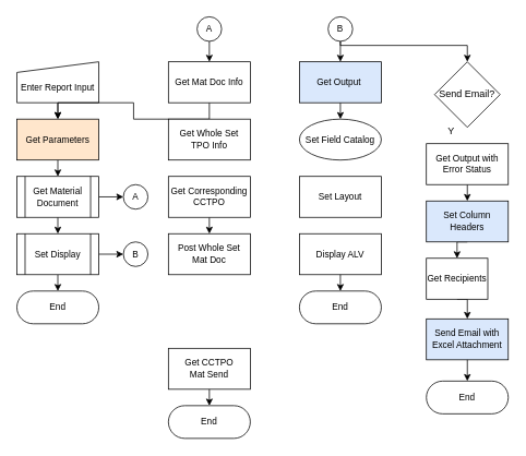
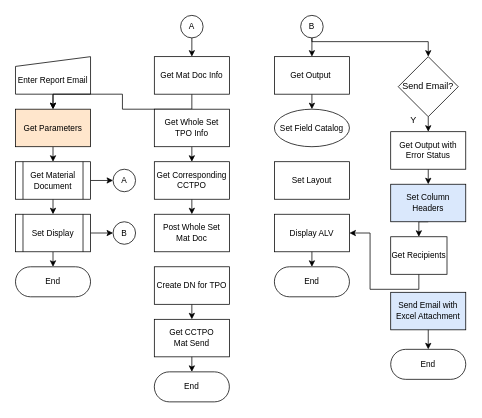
  <mxCell id="0" />
  <mxCell id="1" parent="0" />
  <mxCell id="2" style="edgeStyle=orthogonalEdgeStyle;rounded=0;orthogonalLoop=1;jettySize=auto;html=1;exitX=0.5;exitY=1;exitDx=0;exitDy=0;entryX=0.5;entryY=0;entryDx=0;entryDy=0;" parent="1" source="3" target="5" edge="1"><mxGeometry relative="1" as="geometry" /></mxCell>
- <mxCell id="3" value="&lt;br&gt;Enter Report Input" style="shape=manualInput;whiteSpace=wrap;html=1;fontSize=11;size=13;" parent="1" vertex="1"><mxGeometry x="20" y="75" width="100" height="50" as="geometry" /></mxCell>
+ <mxCell id="3" value="&lt;br&gt;Enter Report Email" style="shape=manualInput;whiteSpace=wrap;html=1;fontSize=11;size=13;" parent="1" vertex="1"><mxGeometry x="20" y="75" width="100" height="50" as="geometry" /></mxCell>
  <mxCell id="4" style="edgeStyle=orthogonalEdgeStyle;rounded=0;orthogonalLoop=1;jettySize=auto;html=1;exitX=0.5;exitY=1;exitDx=0;exitDy=0;entryX=0.5;entryY=0;entryDx=0;entryDy=0;" parent="1" source="5" edge="1"><mxGeometry relative="1" as="geometry"><mxPoint x="70" y="215" as="targetPoint" /></mxGeometry></mxCell>
  <mxCell id="5" value="Get Parameters" style="whiteSpace=wrap;html=1;strokeWidth=1;fontSize=11;fillColor=#ffe6cc;" parent="1" vertex="1"><mxGeometry x="20" y="145" width="100" height="50" as="geometry" /></mxCell>
  <mxCell id="6" style="edgeStyle=orthogonalEdgeStyle;rounded=0;orthogonalLoop=1;jettySize=auto;html=1;exitX=0.5;exitY=1;exitDx=0;exitDy=0;entryX=0.5;entryY=0;entryDx=0;entryDy=0;" parent="1" edge="1"><mxGeometry relative="1" as="geometry"><mxPoint x="70" y="265" as="sourcePoint" /><mxPoint x="70" y="285" as="targetPoint" /></mxGeometry></mxCell>
  <mxCell id="7" style="edgeStyle=orthogonalEdgeStyle;rounded=0;orthogonalLoop=1;jettySize=auto;html=1;exitX=1;exitY=0.5;exitDx=0;exitDy=0;entryX=0;entryY=0.5;entryDx=0;entryDy=0;" parent="1" target="24" edge="1"><mxGeometry relative="1" as="geometry"><mxPoint x="120" y="310" as="sourcePoint" /></mxGeometry></mxCell>
  <mxCell id="8" value="End" style="html=1;dashed=0;whiteSpace=wrap;shape=mxgraph.dfd.start;fontSize=11;" parent="1" vertex="1"><mxGeometry x="20" y="355" width="100" height="40" as="geometry" /></mxCell>
  <mxCell id="9" style="edgeStyle=orthogonalEdgeStyle;rounded=0;orthogonalLoop=1;jettySize=auto;html=1;exitX=0.5;exitY=1;exitDx=0;exitDy=0;entryX=0.5;entryY=0.5;entryDx=0;entryDy=-20;entryPerimeter=0;" parent="1" target="8" edge="1"><mxGeometry relative="1" as="geometry"><mxPoint x="70" y="335" as="sourcePoint" /></mxGeometry></mxCell>
  <mxCell id="10" style="edgeStyle=orthogonalEdgeStyle;rounded=0;orthogonalLoop=1;jettySize=auto;html=1;exitX=1;exitY=0.5;exitDx=0;exitDy=0;entryX=0;entryY=0.5;entryDx=0;entryDy=0;" parent="1" source="11" target="12" edge="1"><mxGeometry relative="1" as="geometry" /></mxCell>
  <mxCell id="11" value="&lt;font style=&quot;font-size: 11px;&quot;&gt;Get Material Document&lt;/font&gt;" style="shape=process;whiteSpace=wrap;html=1;backgroundOutline=1;" parent="1" vertex="1"><mxGeometry x="20" y="215" width="100" height="50" as="geometry" /></mxCell>
  <mxCell id="12" value="&lt;font style=&quot;font-size: 11px;&quot;&gt;A&lt;/font&gt;" style="ellipse;whiteSpace=wrap;html=1;aspect=fixed;" parent="1" vertex="1"><mxGeometry x="150" y="225" width="30" height="30" as="geometry" /></mxCell>
  <mxCell id="13" style="edgeStyle=orthogonalEdgeStyle;rounded=0;orthogonalLoop=1;jettySize=auto;html=1;exitX=0.5;exitY=1;exitDx=0;exitDy=0;entryX=0.5;entryY=0;entryDx=0;entryDy=0;" parent="1" source="14" target="16" edge="1"><mxGeometry relative="1" as="geometry" /></mxCell>
  <mxCell id="14" value="&lt;font style=&quot;font-size: 11px;&quot;&gt;A&lt;/font&gt;" style="ellipse;whiteSpace=wrap;html=1;aspect=fixed;" parent="1" vertex="1"><mxGeometry x="240" y="20" width="30" height="30" as="geometry" /></mxCell>
  <mxCell id="15" style="edgeStyle=orthogonalEdgeStyle;rounded=0;orthogonalLoop=1;jettySize=auto;html=1;exitX=0.5;exitY=1;exitDx=0;exitDy=0;" parent="1" source="16" target="5" edge="1"><mxGeometry relative="1" as="geometry" /></mxCell>
  <mxCell id="16" value="Get Mat Doc Info" style="whiteSpace=wrap;html=1;strokeWidth=1;fontSize=11;" parent="1" vertex="1"><mxGeometry x="205" y="75" width="100" height="50" as="geometry" /></mxCell>
+ <mxCell id="17" style="edgeStyle=orthogonalEdgeStyle;rounded=0;orthogonalLoop=1;jettySize=auto;html=1;exitX=0.5;exitY=1;exitDx=0;exitDy=0;entryX=0.5;entryY=0;entryDx=0;entryDy=0;" parent="1" source="18" target="20" edge="1"><mxGeometry relative="1" as="geometry" /></mxCell>
  <mxCell id="18" value="Get Whole Set &lt;br&gt;TPO Info" style="whiteSpace=wrap;html=1;strokeWidth=1;fontSize=11;" parent="1" vertex="1"><mxGeometry x="205" y="145" width="100" height="50" as="geometry" /></mxCell>
  <mxCell id="19" style="edgeStyle=orthogonalEdgeStyle;rounded=0;orthogonalLoop=1;jettySize=auto;html=1;exitX=0.5;exitY=1;exitDx=0;exitDy=0;entryX=0.5;entryY=0;entryDx=0;entryDy=0;" parent="1" source="20" target="21" edge="1"><mxGeometry relative="1" as="geometry" /></mxCell>
  <mxCell id="20" value="Get Corresponding CCTPO" style="whiteSpace=wrap;html=1;strokeWidth=1;fontSize=11;" parent="1" vertex="1"><mxGeometry x="205" y="215" width="100" height="50" as="geometry" /></mxCell>
  <mxCell id="21" value="Post Whole Set &lt;br&gt;Mat Doc" style="whiteSpace=wrap;html=1;strokeWidth=1;fontSize=11;" parent="1" vertex="1"><mxGeometry x="205" y="285" width="100" height="50" as="geometry" /></mxCell>
+ <mxCell id="22" style="edgeStyle=orthogonalEdgeStyle;rounded=0;orthogonalLoop=1;jettySize=auto;html=1;exitX=0.5;exitY=1;exitDx=0;exitDy=0;entryX=0.5;entryY=0;entryDx=0;entryDy=0;" parent="1" source="23" target="36" edge="1"><mxGeometry relative="1" as="geometry" /></mxCell>
+ <mxCell id="23" value="Create DN for TPO" style="whiteSpace=wrap;html=1;strokeWidth=1;fontSize=11;" parent="1" vertex="1"><mxGeometry x="205" y="355" width="100" height="50" as="geometry" /></mxCell>
  <mxCell id="24" value="&lt;font style=&quot;font-size: 11px;&quot;&gt;B&lt;/font&gt;" style="ellipse;whiteSpace=wrap;html=1;aspect=fixed;" parent="1" vertex="1"><mxGeometry x="150" y="295" width="30" height="30" as="geometry" /></mxCell>
  <mxCell id="25" style="edgeStyle=orthogonalEdgeStyle;rounded=0;orthogonalLoop=1;jettySize=auto;html=1;exitX=0.5;exitY=1;exitDx=0;exitDy=0;entryX=0.5;entryY=0;entryDx=0;entryDy=0;" parent="1" source="27" target="29" edge="1"><mxGeometry relative="1" as="geometry" /></mxCell>
  <mxCell id="26" style="edgeStyle=orthogonalEdgeStyle;rounded=0;orthogonalLoop=1;jettySize=auto;html=1;exitX=0.5;exitY=1;exitDx=0;exitDy=0;entryX=0.5;entryY=0;entryDx=0;entryDy=0;" parent="1" source="27" edge="1"><mxGeometry relative="1" as="geometry"><mxPoint x="570" y="75" as="targetPoint" /><Array as="points"><mxPoint x="415" y="55" /><mxPoint x="570" y="55" /></Array></mxGeometry></mxCell>
  <mxCell id="27" value="&lt;font style=&quot;font-size: 11px;&quot;&gt;B&lt;/font&gt;" style="ellipse;whiteSpace=wrap;html=1;aspect=fixed;" parent="1" vertex="1"><mxGeometry x="400" y="20" width="30" height="30" as="geometry" /></mxCell>
  <mxCell id="28" style="edgeStyle=orthogonalEdgeStyle;rounded=0;orthogonalLoop=1;jettySize=auto;html=1;exitX=0.5;exitY=1;exitDx=0;exitDy=0;entryX=0.5;entryY=0;entryDx=0;entryDy=0;" parent="1" source="29" target="30" edge="1"><mxGeometry relative="1" as="geometry" /></mxCell>
- <mxCell id="29" value="Get Output&amp;nbsp;" style="whiteSpace=wrap;html=1;strokeWidth=1;fontSize=11;fillColor=#dae8fc;" parent="1" vertex="1"><mxGeometry x="365" y="75" width="100" height="50" as="geometry" /></mxCell>
+ <mxCell id="29" value="Get Output&amp;nbsp;" style="whiteSpace=wrap;html=1;strokeWidth=1;fontSize=11;" parent="1" vertex="1"><mxGeometry x="365" y="75" width="100" height="50" as="geometry" /></mxCell>
  <mxCell id="30" value="Set Field Catalog" style="ellipse;whiteSpace=wrap;html=1;strokeWidth=1;fontSize=11;" parent="1" vertex="1"><mxGeometry x="365" y="145" width="100" height="50" as="geometry" /></mxCell>
  <mxCell id="31" value="Display ALV" style="whiteSpace=wrap;html=1;strokeWidth=1;fontSize=11;" parent="1" vertex="1"><mxGeometry x="365" y="285" width="100" height="50" as="geometry" /></mxCell>
  <mxCell id="32" value="End" style="html=1;dashed=0;whiteSpace=wrap;shape=mxgraph.dfd.start;fontSize=11;" parent="1" vertex="1"><mxGeometry x="205" y="495" width="100" height="40" as="geometry" /></mxCell>
  <mxCell id="33" value="End" style="html=1;dashed=0;whiteSpace=wrap;shape=mxgraph.dfd.start;fontSize=11;" parent="1" vertex="1"><mxGeometry x="365" y="355" width="100" height="40" as="geometry" /></mxCell>
  <mxCell id="34" style="edgeStyle=orthogonalEdgeStyle;rounded=0;orthogonalLoop=1;jettySize=auto;html=1;exitX=0.5;exitY=1;exitDx=0;exitDy=0;entryX=0.5;entryY=0.5;entryDx=0;entryDy=-20;entryPerimeter=0;" parent="1" source="31" target="33" edge="1"><mxGeometry relative="1" as="geometry" /></mxCell>
  <mxCell id="35" value="&lt;font style=&quot;font-size: 11px;&quot;&gt;Set Display&lt;/font&gt;" style="shape=process;whiteSpace=wrap;html=1;backgroundOutline=1;" parent="1" vertex="1"><mxGeometry x="20" y="285" width="100" height="50" as="geometry" /></mxCell>
  <mxCell id="36" value="Get CCTPO &lt;br&gt;Mat Send" style="whiteSpace=wrap;html=1;strokeWidth=1;fontSize=11;" parent="1" vertex="1"><mxGeometry x="205" y="425" width="100" height="50" as="geometry" /></mxCell>
  <mxCell id="37" style="edgeStyle=orthogonalEdgeStyle;rounded=0;orthogonalLoop=1;jettySize=auto;html=1;exitX=0.5;exitY=1;exitDx=0;exitDy=0;entryX=0.5;entryY=0.5;entryDx=0;entryDy=-20;entryPerimeter=0;" parent="1" source="36" target="32" edge="1"><mxGeometry relative="1" as="geometry" /></mxCell>
  <mxCell id="38" value="Set Layout" style="whiteSpace=wrap;html=1;strokeWidth=1;fontSize=11;" parent="1" vertex="1"><mxGeometry x="365" y="215" width="100" height="50" as="geometry" /></mxCell>
+ <mxCell id="39" style="edgeStyle=orthogonalEdgeStyle;rounded=0;orthogonalLoop=1;jettySize=auto;html=1;exitX=0.5;exitY=1;exitDx=0;exitDy=0;entryX=0.5;entryY=0;entryDx=0;entryDy=0;" parent="1" source="40" target="42" edge="1"><mxGeometry relative="1" as="geometry" /></mxCell>
  <mxCell id="40" value="Send Email?" style="rhombus;whiteSpace=wrap;html=1;" parent="1" vertex="1"><mxGeometry x="530" y="75" width="80" height="80" as="geometry" /></mxCell>
  <mxCell id="41" style="edgeStyle=orthogonalEdgeStyle;rounded=0;orthogonalLoop=1;jettySize=auto;html=1;exitX=0.5;exitY=1;exitDx=0;exitDy=0;entryX=0.5;entryY=0;entryDx=0;entryDy=0;" parent="1" source="42" target="45" edge="1"><mxGeometry relative="1" as="geometry" /></mxCell>
  <mxCell id="42" value="Get Output with Error Status" style="whiteSpace=wrap;html=1;strokeWidth=1;fontSize=11;" parent="1" vertex="1"><mxGeometry x="520" y="175" width="100" height="50" as="geometry" /></mxCell>
  <mxCell id="43" value="Y" style="text;html=1;align=center;verticalAlign=middle;resizable=0;points=[];autosize=1;strokeColor=none;fillColor=none;" parent="1" vertex="1"><mxGeometry x="535" y="145" width="30" height="30" as="geometry" /></mxCell>
  <mxCell id="44" style="edgeStyle=orthogonalEdgeStyle;rounded=0;orthogonalLoop=1;jettySize=auto;html=1;exitX=0.5;exitY=1;exitDx=0;exitDy=0;entryX=0.5;entryY=0;entryDx=0;entryDy=0;" parent="1" source="45" target="47" edge="1"><mxGeometry relative="1" as="geometry" /></mxCell>
  <mxCell id="45" value="Set Column Headers" style="whiteSpace=wrap;html=1;strokeWidth=1;fontSize=11;fillColor=#dae8fc;" parent="1" vertex="1"><mxGeometry x="520" y="245" width="100" height="50" as="geometry" /></mxCell>
- <mxCell id="46" style="edgeStyle=orthogonalEdgeStyle;rounded=0;orthogonalLoop=1;jettySize=auto;html=1;exitX=0.5;exitY=1;exitDx=0;exitDy=0;entryX=0.5;entryY=0;entryDx=0;entryDy=0;" parent="1" source="47" target="48" edge="1"><mxGeometry relative="1" as="geometry" /></mxCell>
+ <mxCell id="46" style="edgeStyle=orthogonalEdgeStyle;rounded=0;orthogonalLoop=1;jettySize=auto;html=1;exitX=0.5;exitY=1;exitDx=0;exitDy=0;" parent="1" source="47" target="31" edge="1"><mxGeometry relative="1" as="geometry" /></mxCell>
  <mxCell id="47" value="Get Recipients" style="whiteSpace=wrap;html=1;strokeWidth=1;fontSize=11;" parent="1" vertex="1"><mxGeometry x="520" y="315" width="75" height="50" as="geometry" /></mxCell>
  <mxCell id="48" value="Send Email with Excel Attachment" style="whiteSpace=wrap;html=1;strokeWidth=1;fontSize=11;fillColor=#dae8fc;" parent="1" vertex="1"><mxGeometry x="520" y="389" width="100" height="50" as="geometry" /></mxCell>
  <mxCell id="49" value="End" style="html=1;dashed=0;whiteSpace=wrap;shape=mxgraph.dfd.start;fontSize=11;" parent="1" vertex="1"><mxGeometry x="520" y="465" width="100" height="40" as="geometry" /></mxCell>
  <mxCell id="50" style="edgeStyle=orthogonalEdgeStyle;rounded=0;orthogonalLoop=1;jettySize=auto;html=1;exitX=0.5;exitY=1;exitDx=0;exitDy=0;entryX=0.5;entryY=0.5;entryDx=0;entryDy=-20;entryPerimeter=0;" parent="1" source="48" target="49" edge="1"><mxGeometry relative="1" as="geometry" /></mxCell>
